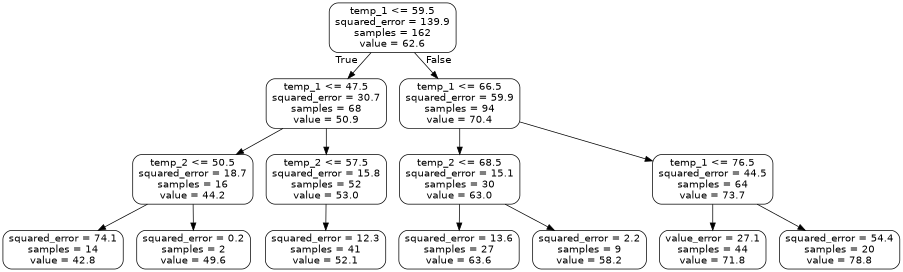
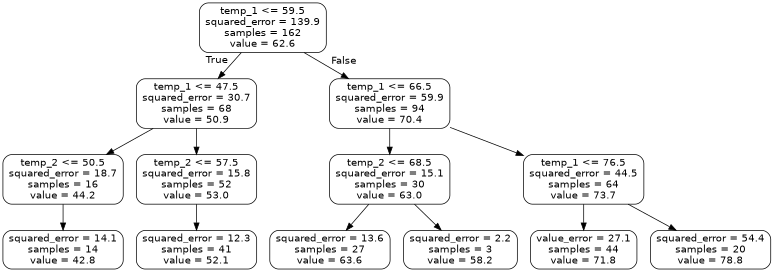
  digraph {
    node [color=black fontname=helvetica shape=box style=rounded]
    edge [fontname=helvetica]
    n1 [label="temp_1 <= 59.5\nsquared_error = 139.9\nsamples = 162\nvalue = 62.6"]
    n2 [label="temp_1 <= 47.5\nsquared_error = 30.7\nsamples = 68\nvalue = 50.9"]
    n3 [label="temp_1 <= 66.5\nsquared_error = 59.9\nsamples = 94\nvalue = 70.4"]
    n4 [label="temp_2 <= 50.5\nsquared_error = 18.7\nsamples = 16\nvalue = 44.2"]
    n5 [label="temp_2 <= 57.5\nsquared_error = 15.8\nsamples = 52\nvalue = 53.0"]
    n6 [label="temp_2 <= 68.5\nsquared_error = 15.1\nsamples = 30\nvalue = 63.0"]
    n7 [label="temp_1 <= 76.5\nsquared_error = 44.5\nsamples = 64\nvalue = 73.7"]
-   n8 [label="squared_error = 74.1\nsamples = 14\nvalue = 42.8"]
-   n9 [label="squared_error = 0.2\nsamples = 2\nvalue = 49.6"]
+   n8 [label="squared_error = 14.1\nsamples = 14\nvalue = 42.8"]
    n10 [label="squared_error = 12.3\nsamples = 41\nvalue = 52.1"]
    n11 [label="squared_error = 13.6\nsamples = 27\nvalue = 63.6"]
-   n12 [label="squared_error = 2.2\nsamples = 9\nvalue = 58.2"]
+   n12 [label="squared_error = 2.2\nsamples = 3\nvalue = 58.2"]
    n13 [label="value_error = 27.1\nsamples = 44\nvalue = 71.8"]
    n14 [label="squared_error = 54.4\nsamples = 20\nvalue = 78.8"]
    n1 -> n2 [headlabel=True labelangle=45 labeldistance=2.5]
    n1 -> n3 [headlabel=False labelangle=-45 labeldistance=2.5]
    n2 -> n4
    n2 -> n5
    n3 -> n6
    n3 -> n7
    n4 -> n8
-   n4 -> n9
    n5 -> n10
    n6 -> n11
    n6 -> n12
    n7 -> n13
    n7 -> n14
  }
